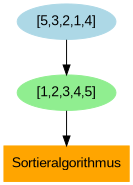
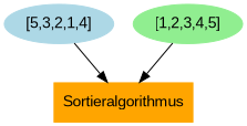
  digraph {
    node [fontname=Arial style=filled]
    n1 [color=lightblue label="[5,3,2,1,4]"]
    n2 [color=orange label=Sortieralgorithmus shape=box]
    n3 [color=lightgreen label="[1,2,3,4,5]"]
-   n1 -> n3
+   n1 -> n2
    n3 -> n2
  }
